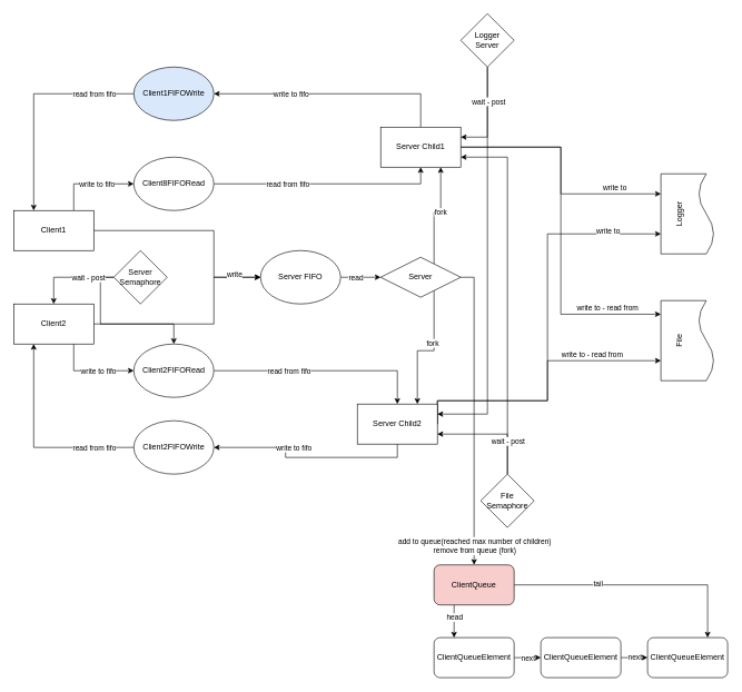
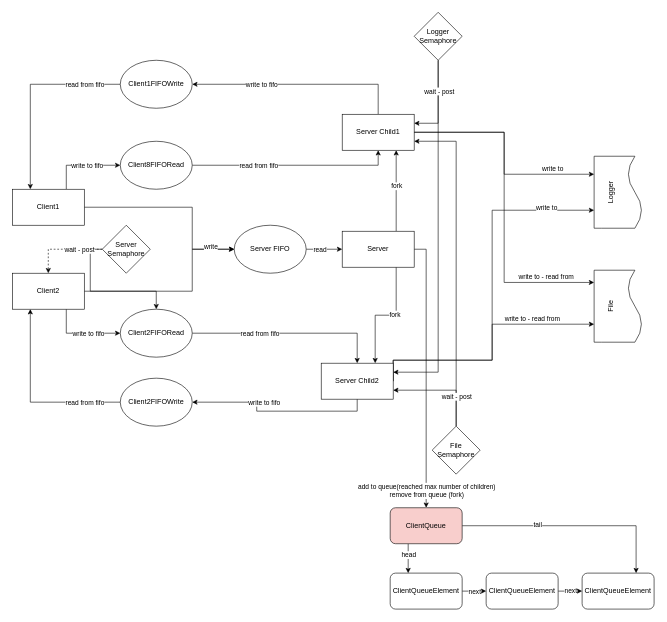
  <mxCell id="0" />
  <mxCell id="1" parent="0" />
  <mxCell id="2" style="edgeStyle=orthogonalEdgeStyle;rounded=0;orthogonalLoop=1;jettySize=auto;html=1;exitX=0.75;exitY=1;exitDx=0;exitDy=0;entryX=0.75;entryY=0;entryDx=0;entryDy=0;" edge="1" parent="1" source="8" target="24"><mxGeometry relative="1" as="geometry" /></mxCell>
  <mxCell id="3" value="fork" style="edgeLabel;html=1;align=center;verticalAlign=middle;resizable=0;points=[];" vertex="1" connectable="0" parent="2"><mxGeometry x="-0.2" y="-3" relative="1" as="geometry"><mxPoint as="offset" /></mxGeometry></mxCell>
  <mxCell id="4" style="edgeStyle=orthogonalEdgeStyle;rounded=0;orthogonalLoop=1;jettySize=auto;html=1;exitX=0.75;exitY=0;exitDx=0;exitDy=0;entryX=0.75;entryY=1;entryDx=0;entryDy=0;" edge="1" parent="1" source="8" target="17"><mxGeometry relative="1" as="geometry"><mxPoint x="760.276" y="270" as="targetPoint" /></mxGeometry></mxCell>
  <mxCell id="5" value="fork" style="edgeLabel;html=1;align=center;verticalAlign=middle;resizable=0;points=[];" vertex="1" connectable="0" parent="4"><mxGeometry x="0.12" relative="1" as="geometry"><mxPoint as="offset" /></mxGeometry></mxCell>
  <mxCell id="6" style="edgeStyle=orthogonalEdgeStyle;rounded=0;orthogonalLoop=1;jettySize=auto;html=1;exitX=1;exitY=0.5;exitDx=0;exitDy=0;entryX=0.5;entryY=0;entryDx=0;entryDy=0;" edge="1" parent="1" source="8" target="65"><mxGeometry relative="1" as="geometry" /></mxCell>
  <mxCell id="7" value="add to queue(reached max number of children)&lt;br&gt;remove from queue (fork)" style="edgeLabel;html=1;align=center;verticalAlign=middle;resizable=0;points=[];" vertex="1" connectable="0" parent="6"><mxGeometry x="0.872" relative="1" as="geometry"><mxPoint as="offset" /></mxGeometry></mxCell>
- <mxCell id="8" value="Server" style="rhombus;whiteSpace=wrap;html=1;" vertex="1" parent="1"><mxGeometry x="570" y="385" width="120" height="60" as="geometry" /></mxCell>
+ <mxCell id="8" value="Server" style="rounded=0;whiteSpace=wrap;html=1;" vertex="1" parent="1"><mxGeometry x="570" y="385" width="120" height="60" as="geometry" /></mxCell>
  <mxCell id="9" style="edgeStyle=orthogonalEdgeStyle;rounded=0;orthogonalLoop=1;jettySize=auto;html=1;exitX=1;exitY=0.5;exitDx=0;exitDy=0;entryX=0;entryY=0.5;entryDx=0;entryDy=0;" edge="1" parent="1" source="12" target="32"><mxGeometry relative="1" as="geometry"><Array as="points"><mxPoint x="320" y="345" /><mxPoint x="320" y="415" /></Array></mxGeometry></mxCell>
  <mxCell id="10" style="edgeStyle=orthogonalEdgeStyle;rounded=0;orthogonalLoop=1;jettySize=auto;html=1;exitX=0.75;exitY=0;exitDx=0;exitDy=0;entryX=0;entryY=0.5;entryDx=0;entryDy=0;" edge="1" parent="1" source="12" target="39"><mxGeometry relative="1" as="geometry" /></mxCell>
  <mxCell id="11" value="write to fifo" style="edgeLabel;html=1;align=center;verticalAlign=middle;resizable=0;points=[];" vertex="1" connectable="0" parent="10"><mxGeometry x="0.021" relative="1" as="geometry"><mxPoint x="8" as="offset" /></mxGeometry></mxCell>
  <mxCell id="12" value="Client1" style="rounded=0;whiteSpace=wrap;html=1;" vertex="1" parent="1"><mxGeometry x="20" y="315" width="120" height="60" as="geometry" /></mxCell>
  <mxCell id="13" style="edgeStyle=orthogonalEdgeStyle;rounded=0;orthogonalLoop=1;jettySize=auto;html=1;exitX=0.5;exitY=0;exitDx=0;exitDy=0;entryX=1;entryY=0.5;entryDx=0;entryDy=0;" edge="1" parent="1" source="17" target="45"><mxGeometry relative="1" as="geometry" /></mxCell>
  <mxCell id="14" value="write to fifo" style="edgeLabel;html=1;align=center;verticalAlign=middle;resizable=0;points=[];" vertex="1" connectable="0" parent="13"><mxGeometry x="0.509" y="-1" relative="1" as="geometry"><mxPoint x="27" y="1" as="offset" /></mxGeometry></mxCell>
  <mxCell id="15" style="edgeStyle=orthogonalEdgeStyle;rounded=0;orthogonalLoop=1;jettySize=auto;html=1;exitX=1;exitY=0.5;exitDx=0;exitDy=0;entryX=0.75;entryY=0;entryDx=0;entryDy=0;" edge="1" parent="1" source="17" target="50"><mxGeometry relative="1" as="geometry"><mxPoint x="800" y="230" as="targetPoint" /></mxGeometry></mxCell>
  <mxCell id="16" value="write to" style="edgeLabel;html=1;align=center;verticalAlign=middle;resizable=0;points=[];" vertex="1" connectable="0" parent="15"><mxGeometry x="0.619" y="-2" relative="1" as="geometry"><mxPoint y="-12" as="offset" /></mxGeometry></mxCell>
  <mxCell id="17" value="Server Child1" style="rounded=0;whiteSpace=wrap;html=1;" vertex="1" parent="1"><mxGeometry x="570" y="190" width="120" height="60" as="geometry" /></mxCell>
  <mxCell id="18" style="edgeStyle=orthogonalEdgeStyle;rounded=0;orthogonalLoop=1;jettySize=auto;html=1;exitX=0.5;exitY=1;exitDx=0;exitDy=0;entryX=1;entryY=0.5;entryDx=0;entryDy=0;" edge="1" parent="1" source="24" target="48"><mxGeometry relative="1" as="geometry" /></mxCell>
  <mxCell id="19" value="write to fifo" style="edgeLabel;html=1;align=center;verticalAlign=middle;resizable=0;points=[];" vertex="1" connectable="0" parent="18"><mxGeometry x="0.677" relative="1" as="geometry"><mxPoint x="69" as="offset" /></mxGeometry></mxCell>
  <mxCell id="20" style="edgeStyle=orthogonalEdgeStyle;rounded=0;orthogonalLoop=1;jettySize=auto;html=1;exitX=1;exitY=0.5;exitDx=0;exitDy=0;entryX=0.25;entryY=0;entryDx=0;entryDy=0;" edge="1" parent="1" source="24" target="49"><mxGeometry relative="1" as="geometry"><Array as="points"><mxPoint x="820" y="600" /><mxPoint x="820" y="540" /></Array></mxGeometry></mxCell>
  <mxCell id="21" value="write to - read from" style="edgeLabel;html=1;align=center;verticalAlign=middle;resizable=0;points=[];" vertex="1" connectable="0" parent="20"><mxGeometry x="0.302" y="1" relative="1" as="geometry"><mxPoint x="46" y="-9" as="offset" /></mxGeometry></mxCell>
  <mxCell id="22" style="edgeStyle=orthogonalEdgeStyle;rounded=0;orthogonalLoop=1;jettySize=auto;html=1;exitX=1;exitY=0.5;exitDx=0;exitDy=0;entryX=0.25;entryY=0;entryDx=0;entryDy=0;" edge="1" parent="1" source="24" target="50"><mxGeometry relative="1" as="geometry"><Array as="points"><mxPoint x="820" y="600" /><mxPoint x="820" y="350" /></Array></mxGeometry></mxCell>
  <mxCell id="23" value="write to" style="edgeLabel;html=1;align=center;verticalAlign=middle;resizable=0;points=[];" vertex="1" connectable="0" parent="22"><mxGeometry x="0.704" relative="1" as="geometry"><mxPoint x="12" y="-5" as="offset" /></mxGeometry></mxCell>
  <mxCell id="24" value="Server Child2" style="rounded=0;whiteSpace=wrap;html=1;" vertex="1" parent="1"><mxGeometry x="535" y="605" width="120" height="60" as="geometry" /></mxCell>
  <mxCell id="25" style="edgeStyle=orthogonalEdgeStyle;rounded=0;orthogonalLoop=1;jettySize=auto;html=1;exitX=1;exitY=0.5;exitDx=0;exitDy=0;entryX=0;entryY=0.5;entryDx=0;entryDy=0;" edge="1" parent="1" source="29" target="32"><mxGeometry relative="1" as="geometry"><Array as="points"><mxPoint x="320" y="485" /><mxPoint x="320" y="415" /></Array></mxGeometry></mxCell>
  <mxCell id="26" value="write" style="edgeLabel;html=1;align=center;verticalAlign=middle;resizable=0;points=[];" vertex="1" connectable="0" parent="25"><mxGeometry x="0.426" y="2" relative="1" as="geometry"><mxPoint x="32" y="-27" as="offset" /></mxGeometry></mxCell>
  <mxCell id="27" style="edgeStyle=orthogonalEdgeStyle;rounded=0;orthogonalLoop=1;jettySize=auto;html=1;exitX=0.75;exitY=1;exitDx=0;exitDy=0;entryX=0;entryY=0.5;entryDx=0;entryDy=0;" edge="1" parent="1" source="29" target="42"><mxGeometry relative="1" as="geometry" /></mxCell>
  <mxCell id="28" value="write to fifo" style="edgeLabel;html=1;align=center;verticalAlign=middle;resizable=0;points=[];" vertex="1" connectable="0" parent="27"><mxGeometry x="0.092" y="1" relative="1" as="geometry"><mxPoint x="5" y="1" as="offset" /></mxGeometry></mxCell>
  <mxCell id="29" value="Client2" style="rounded=0;whiteSpace=wrap;html=1;" vertex="1" parent="1"><mxGeometry x="20" y="455" width="120" height="60" as="geometry" /></mxCell>
  <mxCell id="30" style="edgeStyle=orthogonalEdgeStyle;rounded=0;orthogonalLoop=1;jettySize=auto;html=1;exitX=1;exitY=0.5;exitDx=0;exitDy=0;entryX=0;entryY=0.5;entryDx=0;entryDy=0;" edge="1" parent="1" source="32" target="8"><mxGeometry relative="1" as="geometry" /></mxCell>
  <mxCell id="31" value="read" style="edgeLabel;html=1;align=center;verticalAlign=middle;resizable=0;points=[];" vertex="1" connectable="0" parent="30"><mxGeometry x="-0.267" relative="1" as="geometry"><mxPoint as="offset" /></mxGeometry></mxCell>
  <mxCell id="32" value="Server FIFO" style="ellipse;whiteSpace=wrap;html=1;" vertex="1" parent="1"><mxGeometry x="390" y="375" width="120" height="80" as="geometry" /></mxCell>
  <mxCell id="33" style="edgeStyle=orthogonalEdgeStyle;rounded=0;orthogonalLoop=1;jettySize=auto;html=1;exitX=0;exitY=0.5;exitDx=0;exitDy=0;" edge="1" parent="1" source="36" target="42"><mxGeometry relative="1" as="geometry" /></mxCell>
- <mxCell id="34" style="edgeStyle=orthogonalEdgeStyle;rounded=0;orthogonalLoop=1;jettySize=auto;html=1;exitX=0;exitY=0.5;exitDx=0;exitDy=0;entryX=0.5;entryY=0;entryDx=0;entryDy=0;" edge="1" parent="1" source="36" target="29"><mxGeometry relative="1" as="geometry" /></mxCell>
+ <mxCell id="34" style="edgeStyle=orthogonalEdgeStyle;rounded=0;orthogonalLoop=1;jettySize=auto;html=1;exitX=0;exitY=0.5;exitDx=0;exitDy=0;entryX=0.5;entryY=0;entryDx=0;entryDy=0;dashed=1;" edge="1" parent="1" source="36" target="29"><mxGeometry relative="1" as="geometry" /></mxCell>
  <mxCell id="35" value="wait - post" style="edgeLabel;html=1;align=center;verticalAlign=middle;resizable=0;points=[];" vertex="1" connectable="0" parent="34"><mxGeometry x="-0.024" y="-3" relative="1" as="geometry"><mxPoint x="24" y="3" as="offset" /></mxGeometry></mxCell>
  <mxCell id="36" value="&lt;div&gt;Server&lt;/div&gt;&lt;div&gt;Semaphore&lt;br&gt;&lt;/div&gt;" style="rhombus;whiteSpace=wrap;html=1;" vertex="1" parent="1"><mxGeometry x="170" y="375" width="80" height="80" as="geometry" /></mxCell>
  <mxCell id="37" style="edgeStyle=orthogonalEdgeStyle;rounded=0;orthogonalLoop=1;jettySize=auto;html=1;exitX=1;exitY=0.5;exitDx=0;exitDy=0;entryX=0.5;entryY=1;entryDx=0;entryDy=0;" edge="1" parent="1" source="39" target="17"><mxGeometry relative="1" as="geometry" /></mxCell>
  <mxCell id="38" value="read from fifo" style="edgeLabel;html=1;align=center;verticalAlign=middle;resizable=0;points=[];" vertex="1" connectable="0" parent="37"><mxGeometry x="-0.408" y="-1" relative="1" as="geometry"><mxPoint x="11" y="-1" as="offset" /></mxGeometry></mxCell>
  <mxCell id="39" value="Client8FIFORead" style="ellipse;whiteSpace=wrap;html=1;" vertex="1" parent="1"><mxGeometry x="200" y="235" width="120" height="80" as="geometry" /></mxCell>
  <mxCell id="40" style="edgeStyle=orthogonalEdgeStyle;rounded=0;orthogonalLoop=1;jettySize=auto;html=1;exitX=1;exitY=0.5;exitDx=0;exitDy=0;entryX=0.5;entryY=0;entryDx=0;entryDy=0;" edge="1" parent="1" source="42" target="24"><mxGeometry relative="1" as="geometry" /></mxCell>
  <mxCell id="41" value="read from fifo" style="edgeLabel;html=1;align=center;verticalAlign=middle;resizable=0;points=[];" vertex="1" connectable="0" parent="40"><mxGeometry x="-0.48" y="4" relative="1" as="geometry"><mxPoint x="27" y="4" as="offset" /></mxGeometry></mxCell>
  <mxCell id="42" value="Client2FIFORead" style="ellipse;whiteSpace=wrap;html=1;" vertex="1" parent="1"><mxGeometry x="200" y="515" width="120" height="80" as="geometry" /></mxCell>
  <mxCell id="43" style="edgeStyle=orthogonalEdgeStyle;rounded=0;orthogonalLoop=1;jettySize=auto;html=1;exitX=0;exitY=0.5;exitDx=0;exitDy=0;entryX=0.25;entryY=0;entryDx=0;entryDy=0;" edge="1" parent="1" source="45" target="12"><mxGeometry relative="1" as="geometry" /></mxCell>
  <mxCell id="44" value="read from fifo" style="edgeLabel;html=1;align=center;verticalAlign=middle;resizable=0;points=[];" vertex="1" connectable="0" parent="43"><mxGeometry x="-0.624" y="-3" relative="1" as="geometry"><mxPoint x="1" y="3" as="offset" /></mxGeometry></mxCell>
- <mxCell id="45" value="Client1FIFOWrite" style="ellipse;whiteSpace=wrap;html=1;fillColor=#dae8fc;" vertex="1" parent="1"><mxGeometry x="200" y="100" width="120" height="80" as="geometry" /></mxCell>
+ <mxCell id="45" value="Client1FIFOWrite" style="ellipse;whiteSpace=wrap;html=1;" vertex="1" parent="1"><mxGeometry x="200" y="100" width="120" height="80" as="geometry" /></mxCell>
  <mxCell id="46" style="edgeStyle=orthogonalEdgeStyle;rounded=0;orthogonalLoop=1;jettySize=auto;html=1;exitX=0;exitY=0.5;exitDx=0;exitDy=0;entryX=0.25;entryY=1;entryDx=0;entryDy=0;" edge="1" parent="1" source="48" target="29"><mxGeometry relative="1" as="geometry" /></mxCell>
  <mxCell id="47" value="read from fifo" style="edgeLabel;html=1;align=center;verticalAlign=middle;resizable=0;points=[];" vertex="1" connectable="0" parent="46"><mxGeometry x="-0.502" relative="1" as="geometry"><mxPoint x="16" as="offset" /></mxGeometry></mxCell>
  <mxCell id="48" value="Client2FIFOWrite" style="ellipse;whiteSpace=wrap;html=1;" vertex="1" parent="1"><mxGeometry x="200" y="630" width="120" height="80" as="geometry" /></mxCell>
  <mxCell id="49" value="File" style="shape=document;whiteSpace=wrap;html=1;boundedLbl=1;rotation=-90;" vertex="1" parent="1"><mxGeometry x="970" y="470" width="120" height="80" as="geometry" /></mxCell>
  <mxCell id="50" value="Logger" style="shape=document;whiteSpace=wrap;html=1;boundedLbl=1;rotation=-90;" vertex="1" parent="1"><mxGeometry x="970" y="280" width="120" height="80" as="geometry" /></mxCell>
  <mxCell id="51" style="edgeStyle=orthogonalEdgeStyle;rounded=0;orthogonalLoop=1;jettySize=auto;html=1;exitX=0.5;exitY=1;exitDx=0;exitDy=0;entryX=1;entryY=0.25;entryDx=0;entryDy=0;" edge="1" parent="1" source="54" target="17"><mxGeometry relative="1" as="geometry" /></mxCell>
  <mxCell id="52" style="edgeStyle=orthogonalEdgeStyle;rounded=0;orthogonalLoop=1;jettySize=auto;html=1;exitX=0.5;exitY=1;exitDx=0;exitDy=0;entryX=1;entryY=0.25;entryDx=0;entryDy=0;" edge="1" parent="1" source="54" target="24"><mxGeometry relative="1" as="geometry" /></mxCell>
  <mxCell id="53" value="wait - post" style="edgeLabel;html=1;align=center;verticalAlign=middle;resizable=0;points=[];" vertex="1" connectable="0" parent="52"><mxGeometry x="-0.829" y="1" relative="1" as="geometry"><mxPoint as="offset" /></mxGeometry></mxCell>
- <mxCell id="54" value="Logger&lt;br&gt;Server" style="rhombus;whiteSpace=wrap;html=1;" vertex="1" parent="1"><mxGeometry x="690" y="20" width="80" height="80" as="geometry" /></mxCell>
+ <mxCell id="54" value="Logger&lt;br&gt;Semaphore" style="rhombus;whiteSpace=wrap;html=1;" vertex="1" parent="1"><mxGeometry x="690" y="20" width="80" height="80" as="geometry" /></mxCell>
  <mxCell id="55" style="edgeStyle=orthogonalEdgeStyle;rounded=0;orthogonalLoop=1;jettySize=auto;html=1;exitX=0.5;exitY=0;exitDx=0;exitDy=0;entryX=1;entryY=0.75;entryDx=0;entryDy=0;" edge="1" parent="1" source="58" target="24"><mxGeometry relative="1" as="geometry" /></mxCell>
  <mxCell id="56" style="edgeStyle=orthogonalEdgeStyle;rounded=0;orthogonalLoop=1;jettySize=auto;html=1;exitX=0.5;exitY=0;exitDx=0;exitDy=0;entryX=1;entryY=0.75;entryDx=0;entryDy=0;" edge="1" parent="1" source="58" target="17"><mxGeometry relative="1" as="geometry" /></mxCell>
  <mxCell id="57" value="wait - post" style="edgeLabel;html=1;align=center;verticalAlign=middle;resizable=0;points=[];" vertex="1" connectable="0" parent="56"><mxGeometry x="-0.817" relative="1" as="geometry"><mxPoint as="offset" /></mxGeometry></mxCell>
  <mxCell id="58" value="File&lt;br&gt;Semaphore" style="rhombus;whiteSpace=wrap;html=1;" vertex="1" parent="1"><mxGeometry x="720" y="710" width="80" height="80" as="geometry" /></mxCell>
  <mxCell id="59" style="edgeStyle=orthogonalEdgeStyle;rounded=0;orthogonalLoop=1;jettySize=auto;html=1;exitX=1;exitY=0.5;exitDx=0;exitDy=0;entryX=0.83;entryY=-0.001;entryDx=0;entryDy=0;entryPerimeter=0;" edge="1" parent="1" source="17" target="49"><mxGeometry relative="1" as="geometry" /></mxCell>
  <mxCell id="60" value="write to - read from" style="edgeLabel;html=1;align=center;verticalAlign=middle;resizable=0;points=[];" vertex="1" connectable="0" parent="59"><mxGeometry x="0.789" y="1" relative="1" as="geometry"><mxPoint x="-22" y="-9" as="offset" /></mxGeometry></mxCell>
  <mxCell id="61" style="edgeStyle=orthogonalEdgeStyle;rounded=0;orthogonalLoop=1;jettySize=auto;html=1;exitX=0.25;exitY=1;exitDx=0;exitDy=0;entryX=0.25;entryY=0;entryDx=0;entryDy=0;" edge="1" parent="1" source="65" target="68"><mxGeometry relative="1" as="geometry" /></mxCell>
  <mxCell id="62" value="head" style="edgeLabel;html=1;align=center;verticalAlign=middle;resizable=0;points=[];" vertex="1" connectable="0" parent="61"><mxGeometry x="-0.267" relative="1" as="geometry"><mxPoint as="offset" /></mxGeometry></mxCell>
  <mxCell id="63" style="edgeStyle=orthogonalEdgeStyle;rounded=0;orthogonalLoop=1;jettySize=auto;html=1;exitX=1;exitY=0.5;exitDx=0;exitDy=0;entryX=0.75;entryY=0;entryDx=0;entryDy=0;" edge="1" parent="1" source="65" target="72"><mxGeometry relative="1" as="geometry" /></mxCell>
  <mxCell id="64" value="tail" style="edgeLabel;html=1;align=center;verticalAlign=middle;resizable=0;points=[];" vertex="1" connectable="0" parent="63"><mxGeometry x="-0.32" y="2" relative="1" as="geometry"><mxPoint as="offset" /></mxGeometry></mxCell>
  <mxCell id="65" value="ClientQueue" style="rounded=1;whiteSpace=wrap;html=1;fillColor=#f8cecc;" vertex="1" parent="1"><mxGeometry x="650" y="846" width="120" height="60" as="geometry" /></mxCell>
  <mxCell id="66" style="edgeStyle=orthogonalEdgeStyle;rounded=0;orthogonalLoop=1;jettySize=auto;html=1;exitX=1;exitY=0.5;exitDx=0;exitDy=0;entryX=0;entryY=0.5;entryDx=0;entryDy=0;" edge="1" parent="1" source="68" target="71"><mxGeometry relative="1" as="geometry" /></mxCell>
  <mxCell id="67" value="next" style="edgeLabel;html=1;align=center;verticalAlign=middle;resizable=0;points=[];" vertex="1" connectable="0" parent="66"><mxGeometry x="-0.521" y="1" relative="1" as="geometry"><mxPoint x="10" y="1" as="offset" /></mxGeometry></mxCell>
  <mxCell id="68" value="ClientQueueElement" style="rounded=1;whiteSpace=wrap;html=1;" vertex="1" parent="1"><mxGeometry x="650" y="955" width="120" height="60" as="geometry" /></mxCell>
  <mxCell id="69" style="edgeStyle=orthogonalEdgeStyle;rounded=0;orthogonalLoop=1;jettySize=auto;html=1;exitX=1;exitY=0.5;exitDx=0;exitDy=0;entryX=0;entryY=0.5;entryDx=0;entryDy=0;" edge="1" parent="1" source="71" target="72"><mxGeometry relative="1" as="geometry" /></mxCell>
  <mxCell id="70" value="next" style="edgeLabel;html=1;align=center;verticalAlign=middle;resizable=0;points=[];" vertex="1" connectable="0" parent="69"><mxGeometry x="0.066" y="1" relative="1" as="geometry"><mxPoint x="-1" as="offset" /></mxGeometry></mxCell>
  <mxCell id="71" value="ClientQueueElement" style="rounded=1;whiteSpace=wrap;html=1;" vertex="1" parent="1"><mxGeometry x="810" y="955" width="120" height="60" as="geometry" /></mxCell>
  <mxCell id="72" value="ClientQueueElement" style="rounded=1;whiteSpace=wrap;html=1;" vertex="1" parent="1"><mxGeometry x="970" y="955" width="120" height="60" as="geometry" /></mxCell>
